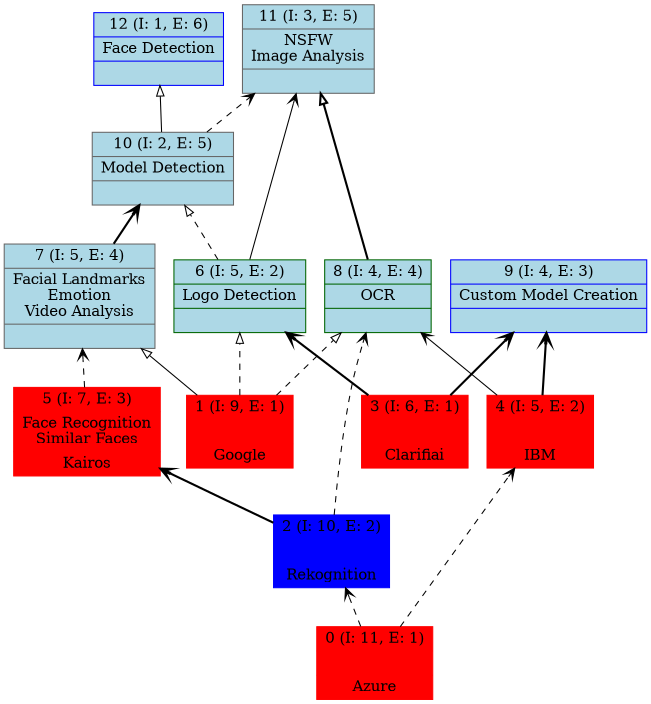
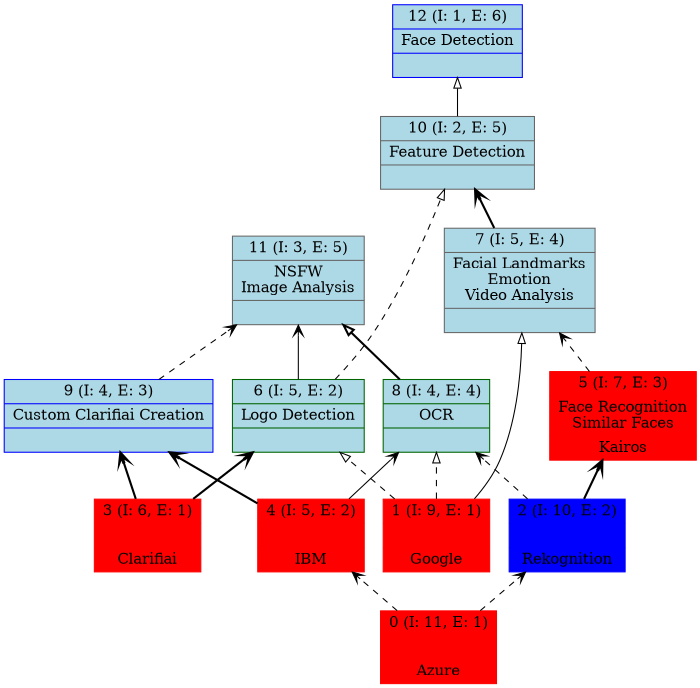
  digraph {
    rankdir=BT
    node [color=red shape=record style=filled fillcolor=lightblue]
    edge [arrowhead=vee style=dashed]
    n1 [label="{0 (I: 11, E: 1)||Azure\n}" fillcolor=""]
    n2 [color=blue label="{2 (I: 10, E: 2)||Rekognition\n}" fillcolor=""]
    n3 [label="{4 (I: 5, E: 2)||IBM\n}" fillcolor=""]
    n4 [color=darkgreen label="{8 (I: 4, E: 4)|OCR\n|}"]
    n5 [label="{5 (I: 7, E: 3)|Face Recognition\nSimilar Faces\n|Kairos\n}" fillcolor=""]
-   n6 [color=blue label="{9 (I: 4, E: 3)|Custom Model Creation\n|}"]
+   n6 [color=blue label="{9 (I: 4, E: 3)|Custom Clarifiai Creation\n|}"]
    n7 [label="{1 (I: 9, E: 1)||Google\n}" fillcolor=""]
    n8 [color=darkgreen label="{6 (I: 5, E: 2)|Logo Detection\n|}"]
    n9 [color=gray40 label="{7 (I: 5, E: 4)|Facial Landmarks\nEmotion\nVideo Analysis\n|}"]
-   n10 [color=gray40 label="{10 (I: 2, E: 5)|Model Detection\n|}"]
+   n10 [color=gray40 label="{10 (I: 2, E: 5)|Feature Detection\n|}"]
    n11 [color=gray40 label="{11 (I: 3, E: 5)|NSFW\nImage Analysis\n|}"]
    n12 [label="{3 (I: 6, E: 1)||Clarifiai\n}" fillcolor=""]
    n13 [color=blue label="{12 (I: 1, E: 6)| Face Detection\n|}"]
    n1 -> n2
    n1 -> n3
    n2 -> n4
    n2 -> n5 [style=bold]
    n3 -> n4 [style=solid]
    n3 -> n6 [style=bold]
    n4 -> n11 [arrowhead=onormal style=bold]
    n5 -> n9
-   n10 -> n11
+   n6 -> n11
    n7 -> n4 [arrowhead=onormal]
    n7 -> n8 [arrowhead=onormal]
    n7 -> n9 [arrowhead=onormal style=solid]
    n8 -> n10 [arrowhead=onormal]
    n8 -> n11 [style=solid]
    n9 -> n10 [style=bold]
    n10 -> n13 [arrowhead=onormal style=solid]
    n12 -> n6 [style=bold]
    n12 -> n8 [style=bold]
  }
